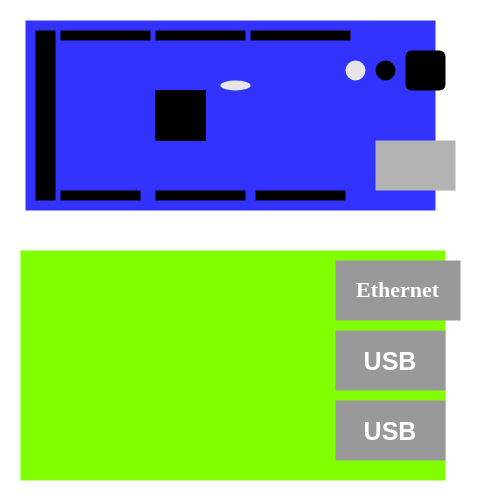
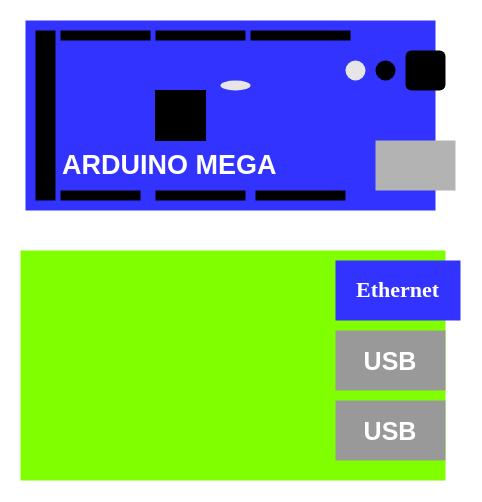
  <mxCell id="0" />
  <mxCell id="1" parent="0" />
  <mxCell id="2" value="" style="rounded=0;whiteSpace=wrap;html=1;fillColor=#3333FF;strokeColor=none;" vertex="1" parent="1"><mxGeometry x="25" y="20" width="410" height="190" as="geometry" /></mxCell>
  <mxCell id="3" value="" style="whiteSpace=wrap;html=1;aspect=fixed;fillColor=#000000;shadow=0;glass=0;rounded=0;sketch=0;direction=south;" vertex="1" parent="1"><mxGeometry x="155" y="90" width="50" height="50" as="geometry" /></mxCell>
  <mxCell id="4" value="" style="rounded=0;whiteSpace=wrap;html=1;strokeColor=none;fillColor=#B3B3B3;" vertex="1" parent="1"><mxGeometry x="375" y="140" width="80" height="50" as="geometry" /></mxCell>
  <mxCell id="5" value="" style="rounded=1;whiteSpace=wrap;html=1;strokeColor=none;fillColor=#000000;" vertex="1" parent="1"><mxGeometry x="405" y="50" width="40" height="40" as="geometry" /></mxCell>
  <mxCell id="6" value="" style="rounded=0;whiteSpace=wrap;html=1;strokeColor=none;fillColor=#000000;" vertex="1" parent="1"><mxGeometry x="35" y="30" width="20" height="170" as="geometry" /></mxCell>
  <mxCell id="7" value="" style="rounded=0;whiteSpace=wrap;html=1;strokeColor=none;fillColor=#000000;" vertex="1" parent="1"><mxGeometry x="60" y="30" width="90" height="10" as="geometry" /></mxCell>
  <mxCell id="8" value="" style="rounded=0;whiteSpace=wrap;html=1;fillColor=#000000;strokeColor=none;" vertex="1" parent="1"><mxGeometry x="155" y="30" width="90" height="10" as="geometry" /></mxCell>
  <mxCell id="9" value="" style="rounded=0;whiteSpace=wrap;html=1;fillColor=#000000;strokeColor=none;" vertex="1" parent="1"><mxGeometry x="250" y="30" width="100" height="10" as="geometry" /></mxCell>
  <mxCell id="10" value="" style="rounded=0;whiteSpace=wrap;html=1;fillColor=#000000;strokeColor=none;" vertex="1" parent="1"><mxGeometry x="60" y="190" width="80" height="10" as="geometry" /></mxCell>
  <mxCell id="11" value="" style="rounded=0;whiteSpace=wrap;html=1;fillColor=#000000;strokeColor=none;" vertex="1" parent="1"><mxGeometry x="155" y="190" width="90" height="10" as="geometry" /></mxCell>
  <mxCell id="12" value="" style="rounded=0;whiteSpace=wrap;html=1;strokeColor=none;fillColor=#000000;" vertex="1" parent="1"><mxGeometry x="255" y="190" width="90" height="10" as="geometry" /></mxCell>
  <mxCell id="13" value="" style="ellipse;whiteSpace=wrap;html=1;strokeColor=none;fillColor=#E6E6E6;" vertex="1" parent="1"><mxGeometry x="220" y="80" width="30" height="10" as="geometry" /></mxCell>
  <mxCell id="14" value="" style="ellipse;whiteSpace=wrap;html=1;aspect=fixed;fillColor=#E6E6E6;strokeColor=none;" vertex="1" parent="1"><mxGeometry x="345" y="60" width="20" height="20" as="geometry" /></mxCell>
  <mxCell id="15" value="" style="ellipse;whiteSpace=wrap;html=1;aspect=fixed;strokeColor=none;fillColor=#000000;" vertex="1" parent="1"><mxGeometry x="375" y="60" width="20" height="20" as="geometry" /></mxCell>
+ <mxCell id="16" value="ARDUINO MEGA" style="text;html=1;strokeColor=none;fillColor=none;align=left;verticalAlign=middle;whiteSpace=wrap;rounded=0;shadow=0;glass=0;sketch=0;fontColor=#FFFFFF;fontSize=27;fontStyle=1" vertex="1" parent="1"><mxGeometry x="60" y="150" width="220" height="30" as="geometry" /></mxCell>
  <mxCell id="17" value="" style="rounded=0;whiteSpace=wrap;html=1;shadow=0;glass=0;sketch=0;fontSize=27;fontColor=#FFFFFF;strokeColor=none;fillColor=#80FF00;" vertex="1" parent="1"><mxGeometry x="20" y="250" width="425" height="230" as="geometry" /></mxCell>
- <mxCell id="18" value="&lt;span style=&quot;font-family: Verdana; font-size: 22px;&quot;&gt;Ethernet&lt;/span&gt;" style="rounded=0;whiteSpace=wrap;html=1;shadow=0;glass=0;sketch=0;fontSize=22;fontColor=#FFFFFF;strokeColor=none;fillColor=#999999;fontStyle=1" vertex="1" parent="1"><mxGeometry x="335" y="260" width="125" height="60" as="geometry" /></mxCell>
+ <mxCell id="18" value="&lt;span style=&quot;font-family: Verdana; font-size: 22px;&quot;&gt;Ethernet&lt;/span&gt;" style="rounded=0;whiteSpace=wrap;html=1;shadow=0;glass=0;sketch=0;fontSize=22;fontColor=#FFFFFF;strokeColor=none;fillColor=#3333ff;fontStyle=1;" vertex="1" parent="1"><mxGeometry x="335" y="260" width="125" height="60" as="geometry" /></mxCell>
  <mxCell id="19" value="USB" style="rounded=0;whiteSpace=wrap;html=1;shadow=0;glass=0;sketch=0;fontSize=25;fontColor=#FFFFFF;strokeColor=none;fillColor=#999999;fontStyle=1" vertex="1" parent="1"><mxGeometry x="335" y="330" width="110" height="60" as="geometry" /></mxCell>
  <mxCell id="20" value="USB" style="rounded=0;whiteSpace=wrap;html=1;shadow=0;glass=0;sketch=0;fontSize=25;fontColor=#FFFFFF;strokeColor=none;fillColor=#999999;fontStyle=1" vertex="1" parent="1"><mxGeometry x="335" y="400" width="110" height="60" as="geometry" /></mxCell>
